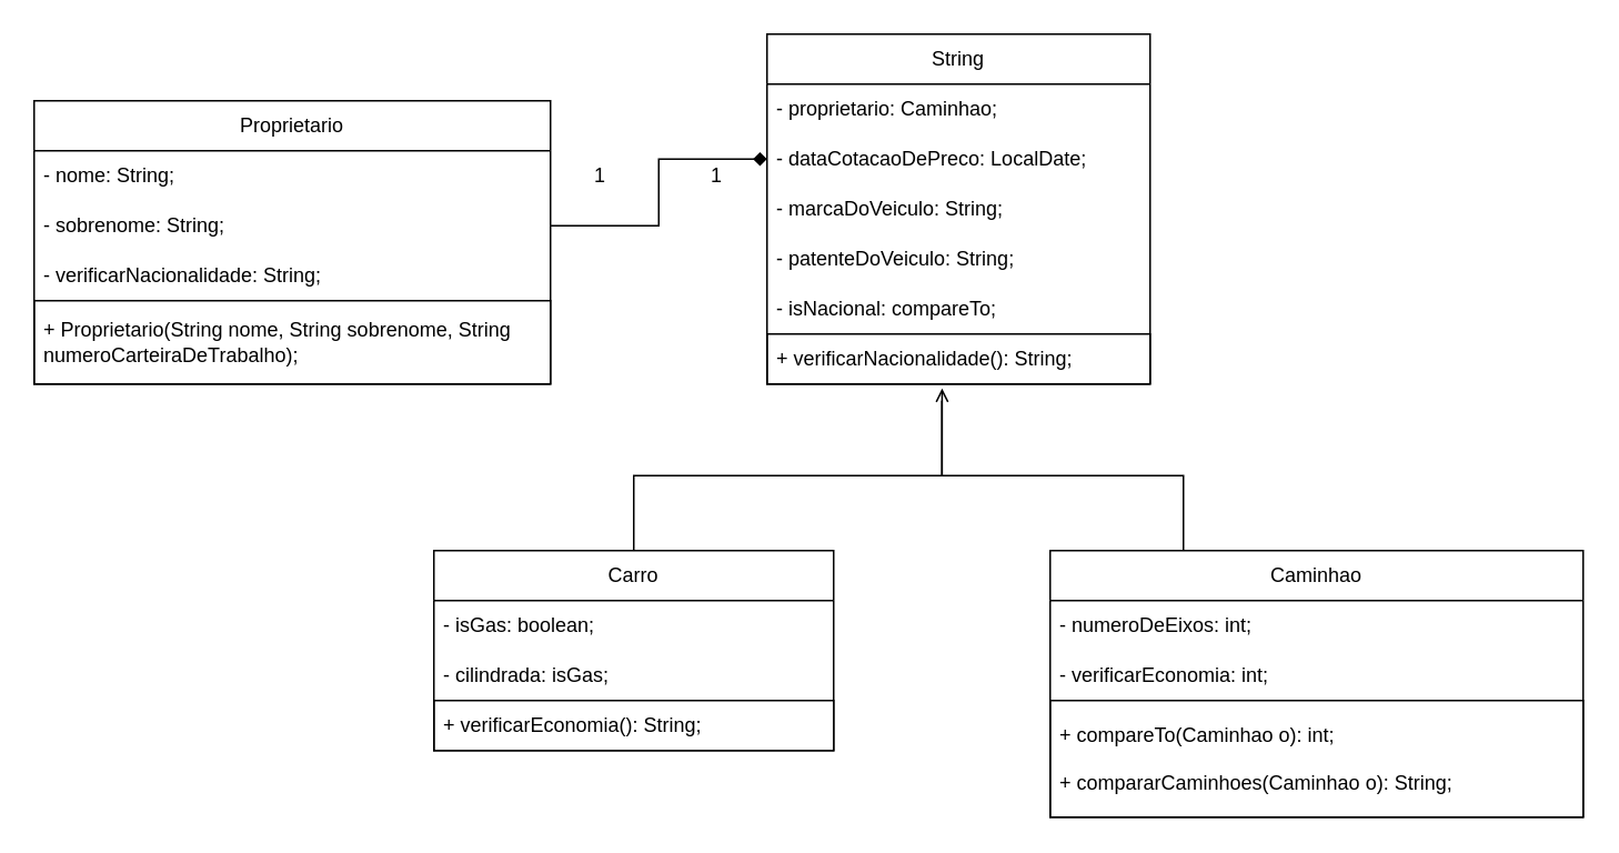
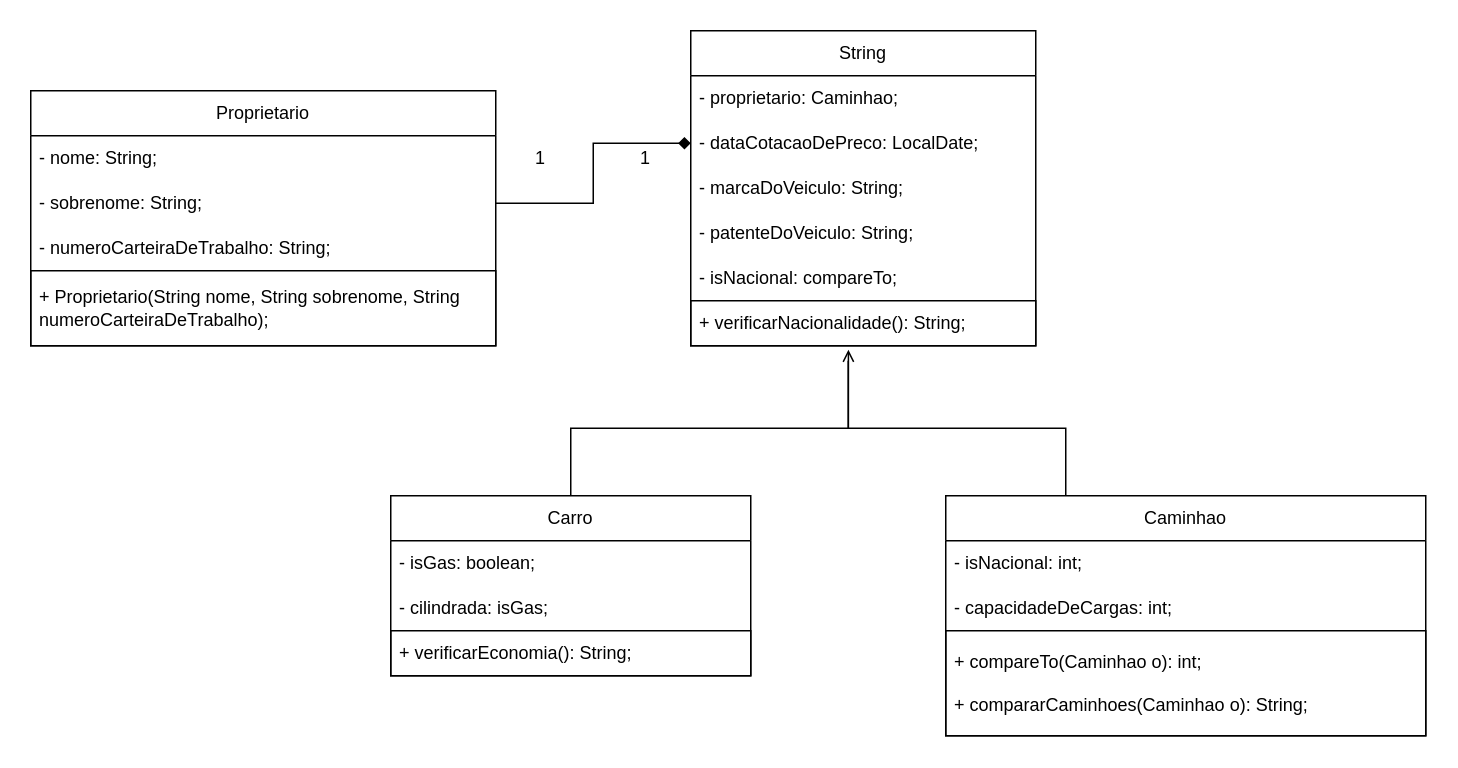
  <mxCell id="0" />
  <mxCell id="1" parent="0" />
  <mxCell id="2" value="Proprietario" style="swimlane;fontStyle=0;childLayout=stackLayout;horizontal=1;startSize=30;horizontalStack=0;resizeParent=1;resizeParentMax=0;resizeLast=0;collapsible=1;marginBottom=0;whiteSpace=wrap;html=1;" vertex="1" parent="1"><mxGeometry x="20" y="60" width="310" height="170" as="geometry" /></mxCell>
  <mxCell id="3" value="- nome: String;" style="text;strokeColor=none;fillColor=none;align=left;verticalAlign=middle;spacingLeft=4;spacingRight=4;overflow=hidden;points=[[0,0.5],[1,0.5]];portConstraint=eastwest;rotatable=0;whiteSpace=wrap;html=1;" vertex="1" parent="2"><mxGeometry y="30" width="310" height="30" as="geometry" /></mxCell>
  <mxCell id="4" value="- sobrenome: String;" style="text;strokeColor=none;fillColor=none;align=left;verticalAlign=middle;spacingLeft=4;spacingRight=4;overflow=hidden;points=[[0,0.5],[1,0.5]];portConstraint=eastwest;rotatable=0;whiteSpace=wrap;html=1;" vertex="1" parent="2"><mxGeometry y="60" width="310" height="30" as="geometry" /></mxCell>
- <mxCell id="5" value="- verificarNacionalidade: String;" style="text;strokeColor=none;fillColor=none;align=left;verticalAlign=middle;spacingLeft=4;spacingRight=4;overflow=hidden;points=[[0,0.5],[1,0.5]];portConstraint=eastwest;rotatable=0;whiteSpace=wrap;html=1;" vertex="1" parent="2"><mxGeometry y="90" width="310" height="30" as="geometry" /></mxCell>
+ <mxCell id="5" value="- numeroCarteiraDeTrabalho: String;" style="text;strokeColor=none;fillColor=none;align=left;verticalAlign=middle;spacingLeft=4;spacingRight=4;overflow=hidden;points=[[0,0.5],[1,0.5]];portConstraint=eastwest;rotatable=0;whiteSpace=wrap;html=1;" vertex="1" parent="2"><mxGeometry y="90" width="310" height="30" as="geometry" /></mxCell>
  <mxCell id="6" value="+ Proprietario(String nome, String sobrenome, String numeroCarteiraDeTrabalho);" style="text;strokeColor=default;fillColor=none;align=left;verticalAlign=middle;spacingLeft=4;spacingRight=4;overflow=hidden;points=[[0,0.5],[1,0.5]];portConstraint=eastwest;rotatable=0;whiteSpace=wrap;html=1;" vertex="1" parent="2"><mxGeometry y="120" width="310" height="50" as="geometry" /></mxCell>
  <mxCell id="7" value="String" style="swimlane;fontStyle=0;childLayout=stackLayout;horizontal=1;startSize=30;horizontalStack=0;resizeParent=1;resizeParentMax=0;resizeLast=0;collapsible=1;marginBottom=0;whiteSpace=wrap;html=1;" vertex="1" parent="1"><mxGeometry x="460" y="20" width="230" height="210" as="geometry" /></mxCell>
  <mxCell id="8" value="- proprietario: Caminhao;" style="text;strokeColor=none;fillColor=none;align=left;verticalAlign=middle;spacingLeft=4;spacingRight=4;overflow=hidden;points=[[0,0.5],[1,0.5]];portConstraint=eastwest;rotatable=0;whiteSpace=wrap;html=1;" vertex="1" parent="7"><mxGeometry y="30" width="230" height="30" as="geometry" /></mxCell>
  <mxCell id="9" value="- dataCotacaoDePreco: LocalDate;" style="text;strokeColor=none;fillColor=none;align=left;verticalAlign=middle;spacingLeft=4;spacingRight=4;overflow=hidden;points=[[0,0.5],[1,0.5]];portConstraint=eastwest;rotatable=0;whiteSpace=wrap;html=1;" vertex="1" parent="7"><mxGeometry y="60" width="230" height="30" as="geometry" /></mxCell>
  <mxCell id="10" value="- marcaDoVeiculo: String;" style="text;strokeColor=none;fillColor=none;align=left;verticalAlign=middle;spacingLeft=4;spacingRight=4;overflow=hidden;points=[[0,0.5],[1,0.5]];portConstraint=eastwest;rotatable=0;whiteSpace=wrap;html=1;" vertex="1" parent="7"><mxGeometry y="90" width="230" height="30" as="geometry" /></mxCell>
  <mxCell id="11" value="- patenteDoVeiculo: String;" style="text;strokeColor=none;fillColor=none;align=left;verticalAlign=middle;spacingLeft=4;spacingRight=4;overflow=hidden;points=[[0,0.5],[1,0.5]];portConstraint=eastwest;rotatable=0;whiteSpace=wrap;html=1;" vertex="1" parent="7"><mxGeometry y="120" width="230" height="30" as="geometry" /></mxCell>
  <mxCell id="12" value="- isNacional: compareTo;" style="text;strokeColor=none;fillColor=none;align=left;verticalAlign=middle;spacingLeft=4;spacingRight=4;overflow=hidden;points=[[0,0.5],[1,0.5]];portConstraint=eastwest;rotatable=0;whiteSpace=wrap;html=1;" vertex="1" parent="7"><mxGeometry y="150" width="230" height="30" as="geometry" /></mxCell>
  <mxCell id="13" value="+ verificarNacionalidade(): String;" style="text;strokeColor=default;fillColor=none;align=left;verticalAlign=middle;spacingLeft=4;spacingRight=4;overflow=hidden;points=[[0,0.5],[1,0.5]];portConstraint=eastwest;rotatable=0;whiteSpace=wrap;html=1;" vertex="1" parent="7"><mxGeometry y="180" width="230" height="30" as="geometry" /></mxCell>
  <mxCell id="14" style="edgeStyle=orthogonalEdgeStyle;rounded=0;orthogonalLoop=1;jettySize=auto;html=1;exitX=0.5;exitY=0;exitDx=0;exitDy=0;entryX=0.457;entryY=1.089;entryDx=0;entryDy=0;entryPerimeter=0;endArrow=open;" edge="1" parent="1" source="15" target="13"><mxGeometry relative="1" as="geometry"><mxPoint x="565" y="240" as="targetPoint" /><Array as="points"><mxPoint x="380" y="285" /><mxPoint x="565" y="285" /></Array></mxGeometry></mxCell>
  <mxCell id="15" value="Carro" style="swimlane;fontStyle=0;childLayout=stackLayout;horizontal=1;startSize=30;horizontalStack=0;resizeParent=1;resizeParentMax=0;resizeLast=0;collapsible=1;marginBottom=0;whiteSpace=wrap;html=1;" vertex="1" parent="1"><mxGeometry x="260" y="330" width="240" height="120" as="geometry" /></mxCell>
  <mxCell id="16" value="- isGas: boolean;" style="text;strokeColor=none;fillColor=none;align=left;verticalAlign=middle;spacingLeft=4;spacingRight=4;overflow=hidden;points=[[0,0.5],[1,0.5]];portConstraint=eastwest;rotatable=0;whiteSpace=wrap;html=1;" vertex="1" parent="15"><mxGeometry y="30" width="240" height="30" as="geometry" /></mxCell>
  <mxCell id="17" value="- cilindrada: isGas;" style="text;strokeColor=none;fillColor=none;align=left;verticalAlign=middle;spacingLeft=4;spacingRight=4;overflow=hidden;points=[[0,0.5],[1,0.5]];portConstraint=eastwest;rotatable=0;whiteSpace=wrap;html=1;" vertex="1" parent="15"><mxGeometry y="60" width="240" height="30" as="geometry" /></mxCell>
  <mxCell id="18" value="+ verificarEconomia(): String;" style="text;strokeColor=default;fillColor=none;align=left;verticalAlign=middle;spacingLeft=4;spacingRight=4;overflow=hidden;points=[[0,0.5],[1,0.5]];portConstraint=eastwest;rotatable=0;whiteSpace=wrap;html=1;" vertex="1" parent="15"><mxGeometry y="90" width="240" height="30" as="geometry" /></mxCell>
  <mxCell id="19" style="edgeStyle=orthogonalEdgeStyle;rounded=0;orthogonalLoop=1;jettySize=auto;html=1;exitX=0.25;exitY=0;exitDx=0;exitDy=0;endArrow=none;endFill=0;" edge="1" parent="1" source="20"><mxGeometry relative="1" as="geometry"><mxPoint x="565" y="240" as="targetPoint" /><Array as="points"><mxPoint x="710" y="285" /><mxPoint x="565" y="285" /></Array></mxGeometry></mxCell>
  <mxCell id="20" value="Caminhao" style="swimlane;fontStyle=0;childLayout=stackLayout;horizontal=1;startSize=30;horizontalStack=0;resizeParent=1;resizeParentMax=0;resizeLast=0;collapsible=1;marginBottom=0;whiteSpace=wrap;html=1;" vertex="1" parent="1"><mxGeometry x="630" y="330" width="320" height="160" as="geometry" /></mxCell>
- <mxCell id="21" value="- numeroDeEixos: int;" style="text;strokeColor=none;fillColor=none;align=left;verticalAlign=middle;spacingLeft=4;spacingRight=4;overflow=hidden;points=[[0,0.5],[1,0.5]];portConstraint=eastwest;rotatable=0;whiteSpace=wrap;html=1;" vertex="1" parent="20"><mxGeometry y="30" width="320" height="30" as="geometry" /></mxCell>
- <mxCell id="22" value="- verificarEconomia: int;" style="text;strokeColor=none;fillColor=none;align=left;verticalAlign=middle;spacingLeft=4;spacingRight=4;overflow=hidden;points=[[0,0.5],[1,0.5]];portConstraint=eastwest;rotatable=0;whiteSpace=wrap;html=1;" vertex="1" parent="20"><mxGeometry y="60" width="320" height="30" as="geometry" /></mxCell>
+ <mxCell id="21" value="- isNacional: int;" style="text;strokeColor=none;fillColor=none;align=left;verticalAlign=middle;spacingLeft=4;spacingRight=4;overflow=hidden;points=[[0,0.5],[1,0.5]];portConstraint=eastwest;rotatable=0;whiteSpace=wrap;html=1;" vertex="1" parent="20"><mxGeometry y="30" width="320" height="30" as="geometry" /></mxCell>
+ <mxCell id="22" value="- capacidadeDeCargas: int;" style="text;strokeColor=none;fillColor=none;align=left;verticalAlign=middle;spacingLeft=4;spacingRight=4;overflow=hidden;points=[[0,0.5],[1,0.5]];portConstraint=eastwest;rotatable=0;whiteSpace=wrap;html=1;" vertex="1" parent="20"><mxGeometry y="60" width="320" height="30" as="geometry" /></mxCell>
  <mxCell id="23" value="+ compareTo(Caminhao o): int;&lt;br&gt;&lt;br&gt;+ compararCaminhoes(Caminhao o): String;" style="text;strokeColor=default;fillColor=none;align=left;verticalAlign=middle;spacingLeft=4;spacingRight=4;overflow=hidden;points=[[0,0.5],[1,0.5]];portConstraint=eastwest;rotatable=0;whiteSpace=wrap;html=1;" vertex="1" parent="20"><mxGeometry y="90" width="320" height="70" as="geometry" /></mxCell>
  <mxCell id="24" style="edgeStyle=orthogonalEdgeStyle;rounded=0;orthogonalLoop=1;jettySize=auto;html=1;exitX=1;exitY=0.5;exitDx=0;exitDy=0;entryX=0;entryY=0.5;entryDx=0;entryDy=0;endArrow=diamond;" edge="1" parent="1" source="4" target="9"><mxGeometry relative="1" as="geometry" /></mxCell>
  <mxCell id="25" value="1" style="text;html=1;strokeColor=none;fillColor=none;align=center;verticalAlign=middle;whiteSpace=wrap;rounded=0;" vertex="1" parent="1"><mxGeometry x="330" y="90" width="60" height="30" as="geometry" /></mxCell>
  <mxCell id="26" value="1" style="text;html=1;strokeColor=none;fillColor=none;align=center;verticalAlign=middle;whiteSpace=wrap;rounded=0;" vertex="1" parent="1"><mxGeometry x="400" y="90" width="60" height="30" as="geometry" /></mxCell>
